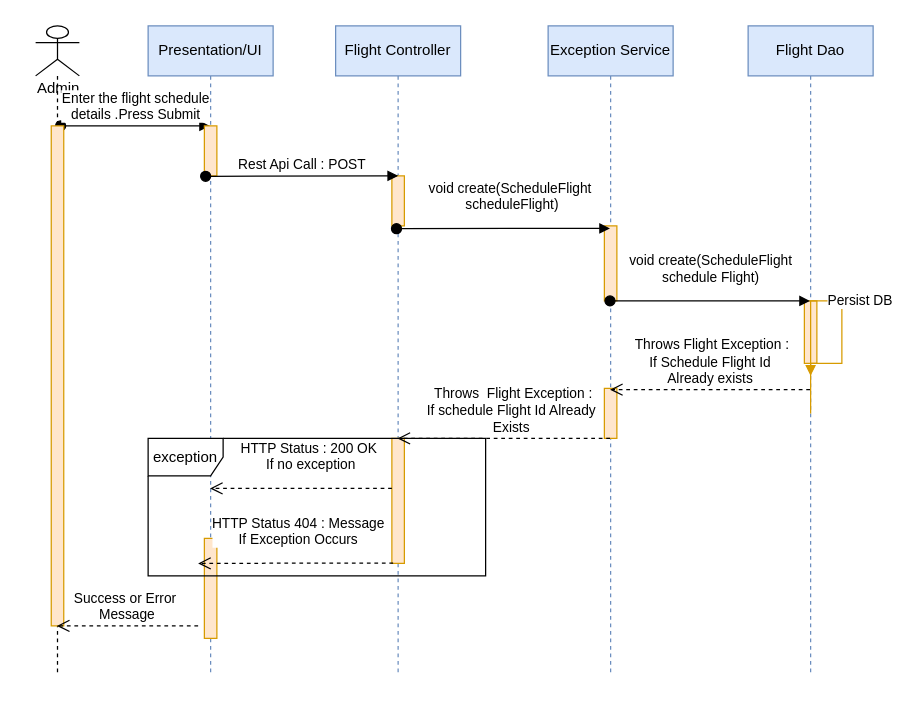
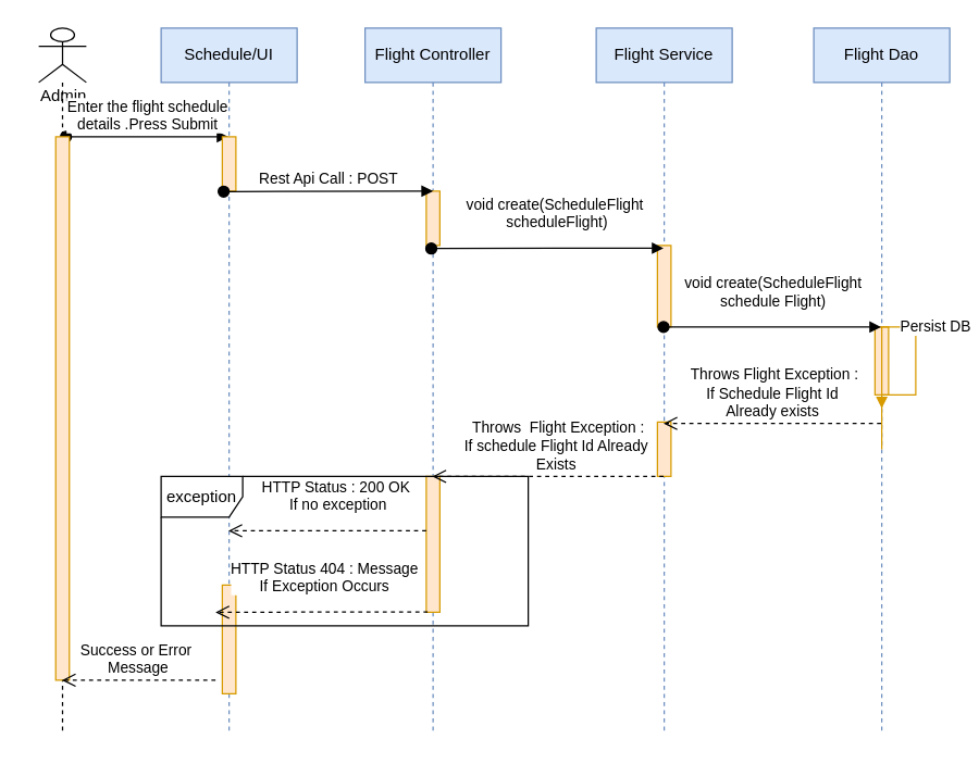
  <mxCell id="0" />
  <mxCell id="1" parent="0" />
  <mxCell id="2" value="" style="shape=umlLifeline;participant=umlActor;perimeter=lifelinePerimeter;whiteSpace=wrap;html=1;container=1;collapsible=0;recursiveResize=0;verticalAlign=top;spacingTop=36;labelBackgroundColor=#ffffff;outlineConnect=0;" vertex="1" parent="1"><mxGeometry x="28" y="20" width="35" height="520" as="geometry" /></mxCell>
  <mxCell id="3" value="Admin" style="text;html=1;align=center;verticalAlign=middle;resizable=0;points=[];autosize=1;" vertex="1" parent="2"><mxGeometry x="-7.5" y="40" width="50" height="20" as="geometry" /></mxCell>
  <mxCell id="4" value="Enter the flight schedule&lt;br&gt;details .Press Submit" style="html=1;verticalAlign=bottom;startArrow=oval;startFill=1;endArrow=block;startSize=8;" edge="1" parent="2" target="6"><mxGeometry width="60" relative="1" as="geometry"><mxPoint x="20" y="80" as="sourcePoint" /><mxPoint x="80" y="80" as="targetPoint" /></mxGeometry></mxCell>
  <mxCell id="5" value="" style="html=1;points=[];perimeter=orthogonalPerimeter;fillColor=#ffe6cc;strokeColor=#d79b00;" vertex="1" parent="2"><mxGeometry x="12.5" y="80" width="10" height="400" as="geometry" /></mxCell>
- <mxCell id="6" value="Presentation/UI" style="shape=umlLifeline;perimeter=lifelinePerimeter;whiteSpace=wrap;html=1;container=1;collapsible=0;recursiveResize=0;outlineConnect=0;fillColor=#dae8fc;strokeColor=#6c8ebf;" vertex="1" parent="1"><mxGeometry x="118" y="20" width="100" height="520" as="geometry" /></mxCell>
+ <mxCell id="6" value="Schedule/UI" style="shape=umlLifeline;perimeter=lifelinePerimeter;whiteSpace=wrap;html=1;container=1;collapsible=0;recursiveResize=0;outlineConnect=0;fillColor=#dae8fc;strokeColor=#6c8ebf;" vertex="1" parent="1"><mxGeometry x="118" y="20" width="100" height="520" as="geometry" /></mxCell>
  <mxCell id="7" value="" style="html=1;points=[];perimeter=orthogonalPerimeter;fillColor=#ffe6cc;strokeColor=#d79b00;" vertex="1" parent="6"><mxGeometry x="45" y="80" width="10" height="40" as="geometry" /></mxCell>
  <mxCell id="8" value="" style="html=1;points=[];perimeter=orthogonalPerimeter;fillColor=#ffe6cc;strokeColor=#d79b00;" vertex="1" parent="6"><mxGeometry x="45" y="410" width="10" height="80" as="geometry" /></mxCell>
  <mxCell id="9" value="Flight Controller" style="shape=umlLifeline;perimeter=lifelinePerimeter;whiteSpace=wrap;html=1;container=1;collapsible=0;recursiveResize=0;outlineConnect=0;fillColor=#dae8fc;strokeColor=#6c8ebf;" vertex="1" parent="1"><mxGeometry x="268" y="20" width="100" height="520" as="geometry" /></mxCell>
  <mxCell id="10" value="" style="html=1;points=[];perimeter=orthogonalPerimeter;fillColor=#ffe6cc;strokeColor=#d79b00;" vertex="1" parent="9"><mxGeometry x="45" y="330" width="10" height="100" as="geometry" /></mxCell>
  <mxCell id="11" value="" style="html=1;points=[];perimeter=orthogonalPerimeter;fillColor=#ffe6cc;strokeColor=#d79b00;" vertex="1" parent="9"><mxGeometry x="45" y="120" width="10" height="40" as="geometry" /></mxCell>
- <mxCell id="12" value="Exception Service" style="shape=umlLifeline;perimeter=lifelinePerimeter;whiteSpace=wrap;html=1;container=1;collapsible=0;recursiveResize=0;outlineConnect=0;fillColor=#dae8fc;strokeColor=#6c8ebf;" vertex="1" parent="1"><mxGeometry x="438" y="20" width="100" height="520" as="geometry" /></mxCell>
+ <mxCell id="12" value="Flight Service" style="shape=umlLifeline;perimeter=lifelinePerimeter;whiteSpace=wrap;html=1;container=1;collapsible=0;recursiveResize=0;outlineConnect=0;fillColor=#dae8fc;strokeColor=#6c8ebf;" vertex="1" parent="1"><mxGeometry x="438" y="20" width="100" height="520" as="geometry" /></mxCell>
  <mxCell id="13" value="" style="html=1;points=[];perimeter=orthogonalPerimeter;fillColor=#ffe6cc;strokeColor=#d79b00;" vertex="1" parent="12"><mxGeometry x="45" y="160" width="10" height="60" as="geometry" /></mxCell>
  <mxCell id="14" value="" style="html=1;points=[];perimeter=orthogonalPerimeter;fillColor=#ffe6cc;strokeColor=#d79b00;" vertex="1" parent="12"><mxGeometry x="45" y="290" width="10" height="40" as="geometry" /></mxCell>
  <mxCell id="15" value="Flight Dao" style="shape=umlLifeline;perimeter=lifelinePerimeter;whiteSpace=wrap;html=1;container=1;collapsible=0;recursiveResize=0;outlineConnect=0;fillColor=#dae8fc;strokeColor=#6c8ebf;" vertex="1" parent="1"><mxGeometry x="598" y="20" width="100" height="520" as="geometry" /></mxCell>
  <mxCell id="16" value="" style="html=1;points=[];perimeter=orthogonalPerimeter;fillColor=#ffe6cc;strokeColor=#d79b00;" vertex="1" parent="15"><mxGeometry x="45" y="220" width="10" height="50" as="geometry" /></mxCell>
  <mxCell id="17" value="Persist DB" style="edgeStyle=orthogonalEdgeStyle;html=1;align=left;spacingLeft=2;endArrow=block;rounded=0;fillColor=#ffe6cc;strokeColor=#d79b00;" edge="1" parent="15"><mxGeometry relative="1" as="geometry"><mxPoint x="50" y="310" as="sourcePoint" /><Array as="points"><mxPoint x="50" y="220" /><mxPoint x="75" y="220" /><mxPoint x="75" y="270" /><mxPoint x="50" y="270" /></Array><mxPoint x="50" y="280" as="targetPoint" /></mxGeometry></mxCell>
  <mxCell id="18" value="void create(ScheduleFlight&amp;nbsp;&lt;br&gt;scheduleFlight)" style="html=1;verticalAlign=bottom;startArrow=oval;startFill=1;endArrow=block;startSize=8;exitX=0.487;exitY=0.312;exitDx=0;exitDy=0;exitPerimeter=0;" edge="1" parent="1" source="9" target="12"><mxGeometry x="0.065" y="10" width="60" relative="1" as="geometry"><mxPoint x="318.1" y="260" as="sourcePoint" /><mxPoint x="488" y="280" as="targetPoint" /><Array as="points"><mxPoint x="418" y="182" /><mxPoint x="448" y="182" /></Array><mxPoint x="1" as="offset" /></mxGeometry></mxCell>
  <mxCell id="19" value="Throws Flight Exception : &lt;br&gt;If Schedule Flight Id&amp;nbsp;&lt;br&gt;Already exists&amp;nbsp;" style="html=1;verticalAlign=bottom;endArrow=open;dashed=1;endSize=8;" edge="1" parent="1"><mxGeometry x="-0.006" relative="1" as="geometry"><mxPoint x="647.5" y="311" as="sourcePoint" /><mxPoint x="487.5" y="311" as="targetPoint" /><Array as="points"><mxPoint x="568" y="311" /></Array><mxPoint x="1" as="offset" /></mxGeometry></mxCell>
  <mxCell id="20" value="Throws&amp;nbsp; Flight Exception :&lt;br&gt;If schedule Flight Id Already&amp;nbsp;&lt;br&gt;Exists&amp;nbsp;" style="html=1;verticalAlign=bottom;endArrow=open;dashed=1;endSize=8;" edge="1" parent="1" source="12" target="9"><mxGeometry x="-0.065" relative="1" as="geometry"><mxPoint x="487" y="393" as="sourcePoint" /><mxPoint x="318" y="390" as="targetPoint" /><Array as="points"><mxPoint x="448" y="350" /></Array><mxPoint x="1" as="offset" /></mxGeometry></mxCell>
  <mxCell id="21" value="HTTP Status : 200 OK&amp;nbsp;&lt;br&gt;If no exception" style="html=1;verticalAlign=bottom;endArrow=open;dashed=1;endSize=8;" edge="1" parent="1" source="10" target="6"><mxGeometry x="-0.106" y="-10" relative="1" as="geometry"><mxPoint x="318" y="440" as="sourcePoint" /><mxPoint x="238" y="440" as="targetPoint" /><Array as="points"><mxPoint x="248" y="390" /></Array><mxPoint as="offset" /></mxGeometry></mxCell>
  <mxCell id="22" value="HTTP Status 404 : Message&lt;br&gt;If Exception Occurs" style="html=1;verticalAlign=bottom;endArrow=open;dashed=1;endSize=8;exitX=0.1;exitY=0.997;exitDx=0;exitDy=0;exitPerimeter=0;" edge="1" parent="1" source="10"><mxGeometry x="-0.026" y="-10" relative="1" as="geometry"><mxPoint x="318" y="480" as="sourcePoint" /><mxPoint x="158" y="450" as="targetPoint" /><mxPoint as="offset" /></mxGeometry></mxCell>
  <mxCell id="23" value="exception" style="shape=umlFrame;whiteSpace=wrap;html=1;" vertex="1" parent="1"><mxGeometry x="118" y="350" width="270" height="110" as="geometry" /></mxCell>
  <mxCell id="24" value="Success or Error&amp;nbsp;&lt;br&gt;Message" style="html=1;verticalAlign=bottom;endArrow=open;dashed=1;endSize=8;" edge="1" parent="1" target="2"><mxGeometry relative="1" as="geometry"><mxPoint x="158" y="500" as="sourcePoint" /><mxPoint x="78" y="500" as="targetPoint" /></mxGeometry></mxCell>
  <mxCell id="25" value="void create(ScheduleFlight &lt;br&gt;schedule Flight)" style="html=1;verticalAlign=bottom;startArrow=oval;startFill=1;endArrow=block;startSize=8;" edge="1" parent="1" source="12" target="15"><mxGeometry x="0.006" y="10" width="60" relative="1" as="geometry"><mxPoint x="488" y="250" as="sourcePoint" /><mxPoint x="548" y="250" as="targetPoint" /><Array as="points"><mxPoint x="568" y="240" /></Array><mxPoint as="offset" /></mxGeometry></mxCell>
  <mxCell id="26" value="Rest Api Call : POST" style="html=1;verticalAlign=bottom;startArrow=oval;startFill=1;endArrow=block;startSize=8;exitX=0.1;exitY=1.008;exitDx=0;exitDy=0;exitPerimeter=0;" edge="1" parent="1" source="7"><mxGeometry width="60" relative="1" as="geometry"><mxPoint x="168" y="220" as="sourcePoint" /><mxPoint x="318" y="140" as="targetPoint" /><Array as="points" /></mxGeometry></mxCell>
